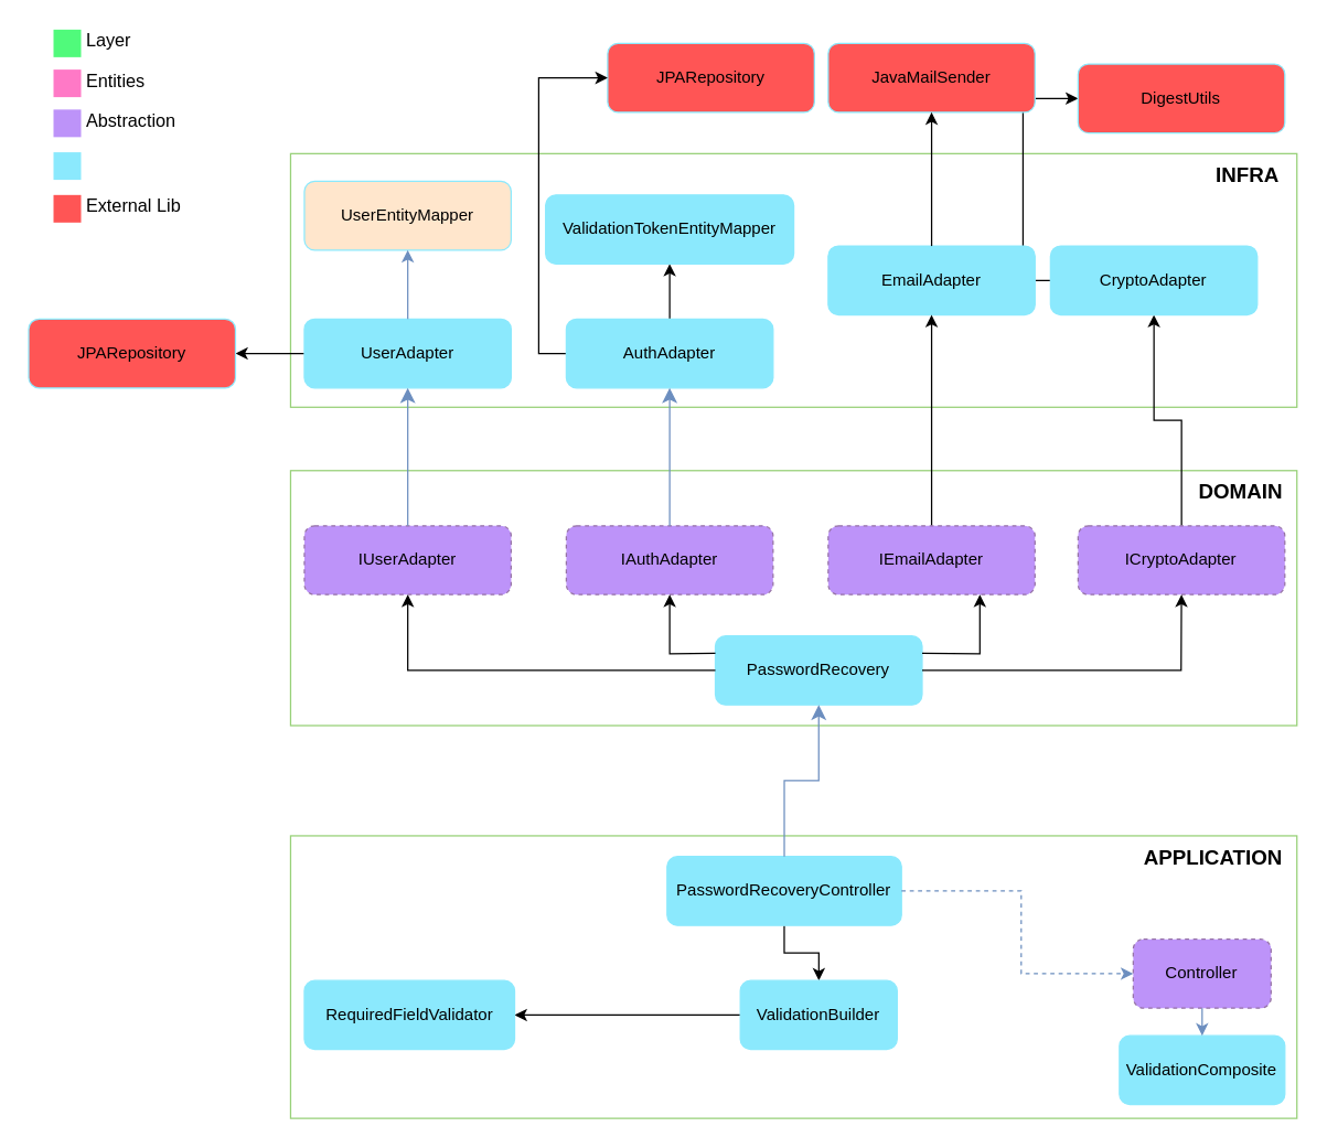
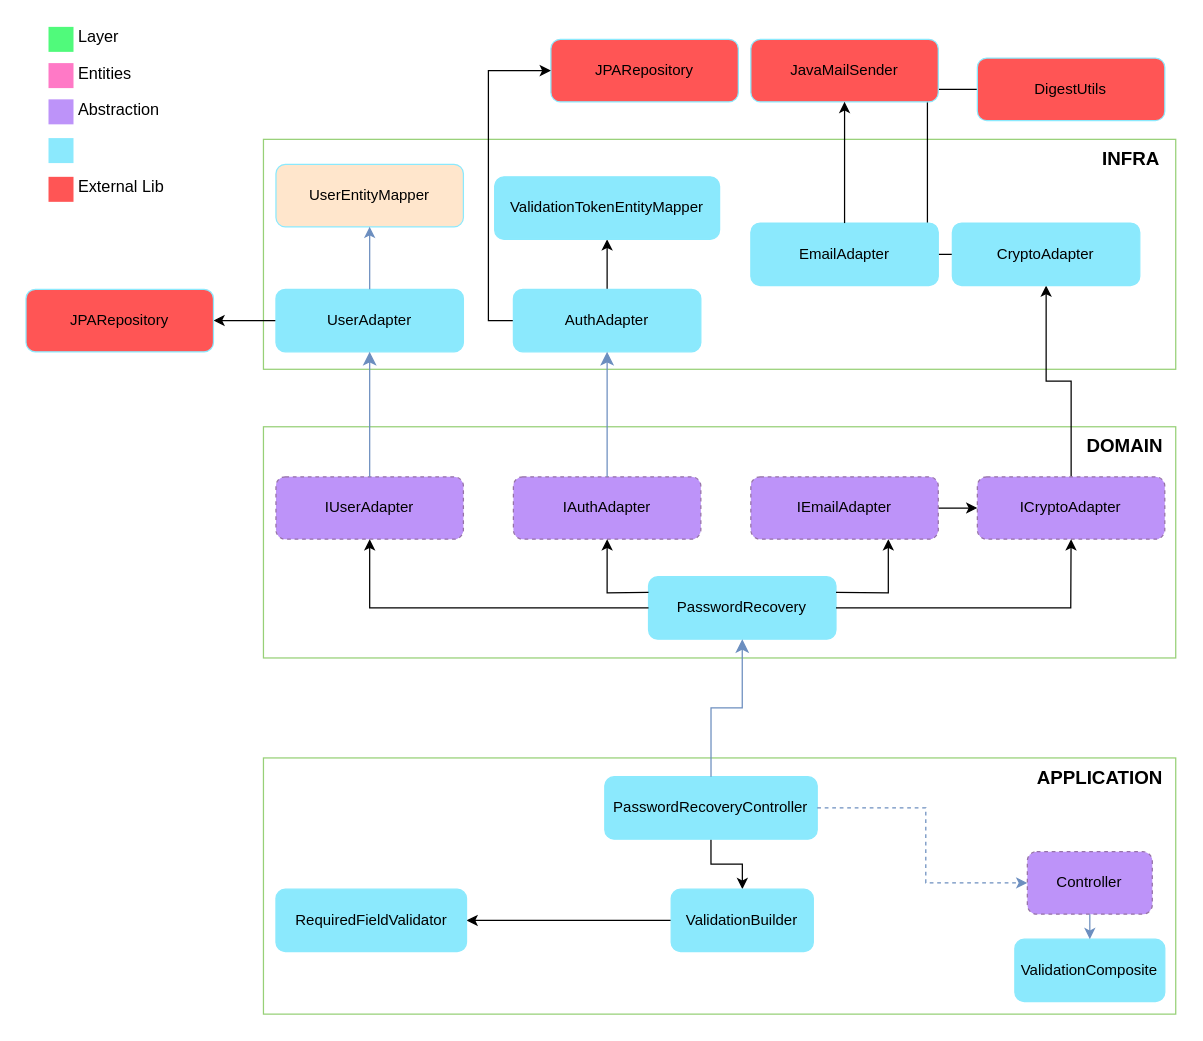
  <mxCell id="0" />
  <mxCell id="1" parent="0" />
  <mxCell id="2" value="" style="rounded=0;whiteSpace=wrap;html=1;strokeColor=#97D077;fillColor=none;" parent="1" vertex="1"><mxGeometry x="210" y="606" width="730" height="205" as="geometry" /></mxCell>
  <mxCell id="3" value="Controller" style="rounded=1;whiteSpace=wrap;html=1;strokeColor=#9673a6;fillColor=#BD93F9;dashed=1;" parent="1" vertex="1"><mxGeometry x="821.25" y="681" width="100" height="50" as="geometry" /></mxCell>
  <mxCell id="4" value="ValidationComposite" style="rounded=1;whiteSpace=wrap;html=1;strokeColor=#8BE9FD;fillColor=#8BE9FD;" parent="1" vertex="1"><mxGeometry x="811.25" y="751" width="120" height="50" as="geometry" /></mxCell>
  <mxCell id="5" value="" style="edgeStyle=orthogonalEdgeStyle;rounded=0;orthogonalLoop=1;jettySize=auto;html=1;" parent="1" source="6" target="29" edge="1"><mxGeometry relative="1" as="geometry" /></mxCell>
  <mxCell id="6" value="PasswordRecoveryController" style="rounded=1;whiteSpace=wrap;html=1;strokeColor=#8BE9FD;fillColor=#8BE9FD;" parent="1" vertex="1"><mxGeometry x="483.13" y="621" width="170" height="50" as="geometry" /></mxCell>
  <mxCell id="7" value="&lt;span style=&quot;font-size: 15px;&quot;&gt;&lt;b&gt;APPLICATION&lt;br&gt;&lt;/b&gt;&lt;/span&gt;" style="text;html=1;align=center;verticalAlign=middle;resizable=0;points=[];autosize=1;strokeColor=none;fillColor=none;" parent="1" vertex="1"><mxGeometry x="819" y="606" width="120" height="30" as="geometry" /></mxCell>
  <mxCell id="8" value="" style="rounded=0;whiteSpace=wrap;html=1;strokeColor=#97D077;fillColor=none;" parent="1" vertex="1"><mxGeometry x="210" y="341" width="730" height="185" as="geometry" /></mxCell>
  <mxCell id="9" value="&lt;span style=&quot;font-size: 15px;&quot;&gt;&lt;b&gt;DOMAIN&lt;/b&gt;&lt;/span&gt;" style="text;html=1;align=center;verticalAlign=middle;resizable=0;points=[];autosize=1;strokeColor=none;fillColor=none;" parent="1" vertex="1"><mxGeometry x="859" y="341" width="80" height="30" as="geometry" /></mxCell>
  <mxCell id="10" value="PasswordRecovery" style="rounded=1;whiteSpace=wrap;html=1;strokeColor=#8BE9FD;fillColor=#8BE9FD;" parent="1" vertex="1"><mxGeometry x="518.13" y="461" width="150" height="50" as="geometry" /></mxCell>
  <mxCell id="11" value="" style="rounded=0;whiteSpace=wrap;html=1;strokeColor=none;strokeWidth=3;fillColor=#FF79C6;fontSize=13;fontColor=#F8F8F2;align=right;" parent="1" vertex="1"><mxGeometry x="38" y="50" width="20" height="20" as="geometry" /></mxCell>
  <mxCell id="12" value="&lt;font color=&quot;#000000&quot;&gt;Entities&lt;/font&gt;" style="text;html=1;resizable=0;points=[];autosize=1;align=left;verticalAlign=middle;spacingTop=-4;fontSize=13;fontColor=#F8F8F2;" parent="1" vertex="1"><mxGeometry x="60" y="50" width="70" height="20" as="geometry" /></mxCell>
  <mxCell id="13" value="" style="rounded=0;whiteSpace=wrap;html=1;strokeColor=none;strokeWidth=3;fillColor=#BD93F9;fontSize=13;fontColor=#F8F8F2;align=right;" parent="1" vertex="1"><mxGeometry x="38" y="79" width="20" height="20" as="geometry" /></mxCell>
  <mxCell id="14" value="&lt;font color=&quot;#000000&quot;&gt;Abstraction&lt;/font&gt;" style="text;html=1;resizable=0;points=[];autosize=1;align=left;verticalAlign=middle;spacingTop=-4;fontSize=13;fontColor=#F8F8F2;" parent="1" vertex="1"><mxGeometry x="60" y="79" width="90" height="20" as="geometry" /></mxCell>
  <mxCell id="15" value="" style="rounded=0;whiteSpace=wrap;html=1;strokeColor=none;strokeWidth=3;fillColor=#8BE9FD;fontSize=13;fontColor=#F8F8F2;align=right;" parent="1" vertex="1"><mxGeometry x="38" y="110" width="20" height="20" as="geometry" /></mxCell>
  <mxCell id="16" value="" style="rounded=0;whiteSpace=wrap;html=1;strokeColor=none;strokeWidth=3;fillColor=#50FA7B;fontSize=13;fontColor=#F8F8F2;align=right;" parent="1" vertex="1"><mxGeometry x="38" y="21" width="20" height="20" as="geometry" /></mxCell>
  <mxCell id="17" value="&lt;font color=&quot;#000000&quot;&gt;Layer&lt;/font&gt;" style="text;html=1;resizable=0;points=[];autosize=1;align=left;verticalAlign=middle;spacingTop=-4;fontSize=13;fontColor=#F8F8F2;strokeColor=none;" parent="1" vertex="1"><mxGeometry x="60" y="21" width="60" height="20" as="geometry" /></mxCell>
  <mxCell id="18" value="" style="rounded=0;whiteSpace=wrap;html=1;strokeColor=none;strokeWidth=3;fillColor=#FF5555;fontSize=13;fontColor=#F8F8F2;align=right;" parent="1" vertex="1"><mxGeometry x="38" y="141" width="20" height="20" as="geometry" /></mxCell>
  <mxCell id="19" value="&lt;font color=&quot;#000000&quot;&gt;External Lib&lt;/font&gt;" style="text;html=1;resizable=0;points=[];autosize=1;align=left;verticalAlign=middle;spacingTop=-4;fontSize=13;fontColor=#F8F8F2;" parent="1" vertex="1"><mxGeometry x="60" y="141" width="90" height="20" as="geometry" /></mxCell>
  <mxCell id="20" value="IUserAdapter" style="rounded=1;whiteSpace=wrap;html=1;strokeColor=#9673a6;fillColor=#BD93F9;dashed=1;" parent="1" vertex="1"><mxGeometry x="220" y="381" width="150" height="50" as="geometry" /></mxCell>
  <mxCell id="21" value="" style="rounded=0;whiteSpace=wrap;html=1;strokeColor=#97D077;fillColor=default;" parent="1" vertex="1"><mxGeometry x="210" y="111" width="730" height="184" as="geometry" /></mxCell>
  <mxCell id="22" value="" style="edgeStyle=elbowEdgeStyle;elbow=vertical;endArrow=classic;html=1;curved=0;rounded=0;endSize=8;startSize=8;exitX=0.5;exitY=0;exitDx=0;exitDy=0;entryX=0.5;entryY=1;entryDx=0;entryDy=0;strokeColor=#6C8EBF;" parent="1" source="6" target="10" edge="1"><mxGeometry width="50" height="50" relative="1" as="geometry"><mxPoint x="700" y="461" as="sourcePoint" /><mxPoint x="750" y="411" as="targetPoint" /></mxGeometry></mxCell>
  <mxCell id="23" value="" style="edgeStyle=orthogonalEdgeStyle;rounded=0;orthogonalLoop=1;jettySize=auto;html=1;" edge="1" parent="1" source="24" target="56"><mxGeometry relative="1" as="geometry" /></mxCell>
  <mxCell id="24" value="UserAdapter" style="rounded=1;whiteSpace=wrap;html=1;strokeColor=#8BE9FD;fillColor=#8BE9FD;" parent="1" vertex="1"><mxGeometry x="220" y="231" width="150" height="50" as="geometry" /></mxCell>
  <mxCell id="25" value="&lt;b style=&quot;border-color: var(--border-color);&quot;&gt;&lt;font style=&quot;border-color: var(--border-color); font-size: 15px;&quot;&gt;INFRA&lt;br&gt;&lt;/font&gt;&lt;/b&gt;" style="text;html=1;align=center;verticalAlign=middle;resizable=0;points=[];autosize=1;strokeColor=none;fillColor=none;" parent="1" vertex="1"><mxGeometry x="869" y="111" width="70" height="30" as="geometry" /></mxCell>
  <mxCell id="26" value="UserEntityMapper" style="rounded=1;whiteSpace=wrap;html=1;strokeColor=#8BE9FD;fillColor=#ffe6cc;" parent="1" vertex="1"><mxGeometry x="220" y="131" width="150" height="50" as="geometry" /></mxCell>
  <mxCell id="27" value="" style="endArrow=classic;html=1;rounded=0;entryX=0.5;entryY=1;entryDx=0;entryDy=0;fillColor=#dae8fc;strokeColor=#6c8ebf;exitX=0.5;exitY=0;exitDx=0;exitDy=0;" parent="1" source="24" target="26" edge="1"><mxGeometry width="50" height="50" relative="1" as="geometry"><mxPoint x="603.12" y="271" as="sourcePoint" /><mxPoint x="603.12" y="171" as="targetPoint" /></mxGeometry></mxCell>
  <mxCell id="28" value="" style="edgeStyle=orthogonalEdgeStyle;rounded=0;orthogonalLoop=1;jettySize=auto;html=1;entryX=1;entryY=0.5;entryDx=0;entryDy=0;" edge="1" parent="1" source="29" target="30"><mxGeometry relative="1" as="geometry"><mxPoint x="456.25" y="736" as="targetPoint" /></mxGeometry></mxCell>
  <mxCell id="29" value="ValidationBuilder" style="rounded=1;whiteSpace=wrap;html=1;strokeColor=#8BE9FD;fillColor=#8BE9FD;" parent="1" vertex="1"><mxGeometry x="536.25" y="711" width="113.75" height="50" as="geometry" /></mxCell>
  <mxCell id="30" value="RequiredFieldValidator" style="rounded=1;whiteSpace=wrap;html=1;strokeColor=#8BE9FD;fillColor=#8BE9FD;" parent="1" vertex="1"><mxGeometry x="220" y="711" width="152.5" height="50" as="geometry" /></mxCell>
  <mxCell id="31" value="" style="endArrow=classic;html=1;rounded=0;exitX=1;exitY=0.5;exitDx=0;exitDy=0;entryX=0;entryY=0.5;entryDx=0;entryDy=0;dashed=1;fillColor=#dae8fc;strokeColor=#6c8ebf;" parent="1" source="6" target="3" edge="1"><mxGeometry width="50" height="50" relative="1" as="geometry"><mxPoint x="850" y="811" as="sourcePoint" /><mxPoint x="900" y="761" as="targetPoint" /><Array as="points"><mxPoint x="740" y="646" /><mxPoint x="740" y="706" /></Array></mxGeometry></mxCell>
  <mxCell id="32" value="" style="endArrow=classic;html=1;rounded=0;exitX=0.5;exitY=1;exitDx=0;exitDy=0;entryX=0.5;entryY=0;entryDx=0;entryDy=0;fillColor=#dae8fc;strokeColor=#6c8ebf;" parent="1" source="3" target="4" edge="1"><mxGeometry width="50" height="50" relative="1" as="geometry"><mxPoint x="730" y="811" as="sourcePoint" /><mxPoint x="780" y="761" as="targetPoint" /></mxGeometry></mxCell>
  <mxCell id="33" value="" style="edgeStyle=elbowEdgeStyle;elbow=vertical;endArrow=classic;html=1;curved=0;rounded=0;endSize=8;startSize=8;entryX=0.5;entryY=1;entryDx=0;entryDy=0;strokeColor=#6C8EBF;exitX=0.5;exitY=0;exitDx=0;exitDy=0;" parent="1" source="20" target="24" edge="1"><mxGeometry width="50" height="50" relative="1" as="geometry"><mxPoint x="711.28" y="339" as="sourcePoint" /><mxPoint x="711.28" y="281" as="targetPoint" /></mxGeometry></mxCell>
  <mxCell id="34" value="JPARepository" style="rounded=1;whiteSpace=wrap;html=1;strokeColor=#8BE9FD;fillColor=#FF5555;" parent="1" vertex="1"><mxGeometry x="440" y="31" width="150" height="50" as="geometry" /></mxCell>
  <mxCell id="35" value="IAuthAdapter" style="rounded=1;whiteSpace=wrap;html=1;strokeColor=#9673a6;fillColor=#BD93F9;dashed=1;" parent="1" vertex="1"><mxGeometry x="410" y="381" width="150" height="50" as="geometry" /></mxCell>
  <mxCell id="36" value="" style="edgeStyle=orthogonalEdgeStyle;rounded=0;orthogonalLoop=1;jettySize=auto;html=1;" parent="1" source="38" target="44" edge="1"><mxGeometry relative="1" as="geometry" /></mxCell>
  <mxCell id="37" value="" style="edgeStyle=orthogonalEdgeStyle;rounded=0;orthogonalLoop=1;jettySize=auto;html=1;entryX=0;entryY=0.5;entryDx=0;entryDy=0;exitX=0;exitY=0.5;exitDx=0;exitDy=0;" edge="1" parent="1" source="38" target="34"><mxGeometry relative="1" as="geometry" /></mxCell>
  <mxCell id="38" value="AuthAdapter" style="rounded=1;whiteSpace=wrap;html=1;strokeColor=#8BE9FD;fillColor=#8BE9FD;" parent="1" vertex="1"><mxGeometry x="410" y="231" width="150" height="50" as="geometry" /></mxCell>
  <mxCell id="39" value="" style="edgeStyle=elbowEdgeStyle;elbow=vertical;endArrow=classic;html=1;curved=0;rounded=0;endSize=8;startSize=8;entryX=0.5;entryY=1;entryDx=0;entryDy=0;strokeColor=#6C8EBF;exitX=0.5;exitY=0;exitDx=0;exitDy=0;" parent="1" source="35" target="38" edge="1"><mxGeometry width="50" height="50" relative="1" as="geometry"><mxPoint x="615" y="361" as="sourcePoint" /><mxPoint x="574" y="291" as="targetPoint" /></mxGeometry></mxCell>
  <mxCell id="40" value="" style="edgeStyle=orthogonalEdgeStyle;rounded=0;orthogonalLoop=1;jettySize=auto;html=1;" parent="1" edge="1"><mxGeometry relative="1" as="geometry"><mxPoint x="675" y="141" as="sourcePoint" /></mxGeometry></mxCell>
  <mxCell id="41" value="" style="edgeStyle=orthogonalEdgeStyle;rounded=0;orthogonalLoop=1;jettySize=auto;html=1;" parent="1" edge="1"><mxGeometry relative="1" as="geometry"><mxPoint x="675" y="20" as="targetPoint" /></mxGeometry></mxCell>
  <mxCell id="42" value="" style="edgeStyle=orthogonalEdgeStyle;rounded=0;orthogonalLoop=1;jettySize=auto;html=1;" parent="1" source="43" target="46" edge="1"><mxGeometry relative="1" as="geometry" /></mxCell>
  <mxCell id="43" value="ICryptoAdapter" style="rounded=1;whiteSpace=wrap;html=1;strokeColor=#9673a6;fillColor=#BD93F9;dashed=1;" parent="1" vertex="1"><mxGeometry x="781.25" y="381" width="150" height="50" as="geometry" /></mxCell>
  <mxCell id="44" value="ValidationTokenEntityMapper" style="rounded=1;whiteSpace=wrap;html=1;strokeColor=#8BE9FD;fillColor=#8BE9FD;" parent="1" vertex="1"><mxGeometry x="395" y="141" width="180" height="50" as="geometry" /></mxCell>
- <mxCell id="45" value="" style="edgeStyle=orthogonalEdgeStyle;rounded=0;orthogonalLoop=1;jettySize=auto;html=1;entryX=0;entryY=0.5;entryDx=0;entryDy=0;exitX=0;exitY=0.5;exitDx=0;exitDy=0;" edge="1" parent="1" source="46" target="57"><mxGeometry relative="1" as="geometry" /></mxCell>
+ <mxCell id="45" value="" style="edgeStyle=orthogonalEdgeStyle;rounded=0;orthogonalLoop=1;jettySize=auto;html=1;entryX=0;entryY=0.5;entryDx=0;entryDy=0;exitX=0;exitY=0.5;exitDx=0;exitDy=0;endArrow=none;" edge="1" parent="1" source="46" target="57"><mxGeometry relative="1" as="geometry" /></mxCell>
  <mxCell id="46" value="CryptoAdapter" style="rounded=1;whiteSpace=wrap;html=1;strokeColor=#8BE9FD;fillColor=#8BE9FD;" parent="1" vertex="1"><mxGeometry x="761.25" y="178" width="150" height="50" as="geometry" /></mxCell>
  <mxCell id="47" value="EmailAdapter" style="rounded=1;whiteSpace=wrap;html=1;strokeColor=#8BE9FD;fillColor=#8BE9FD;" parent="1" vertex="1"><mxGeometry x="600" y="178" width="150" height="50" as="geometry" /></mxCell>
- <mxCell id="48" value="" style="edgeStyle=orthogonalEdgeStyle;rounded=0;orthogonalLoop=1;jettySize=auto;html=1;" parent="1" source="49" target="47" edge="1"><mxGeometry relative="1" as="geometry" /></mxCell>
+ <mxCell id="48" value="" style="edgeStyle=orthogonalEdgeStyle;rounded=0;orthogonalLoop=1;jettySize=auto;html=1;" parent="1" source="49" target="43" edge="1"><mxGeometry relative="1" as="geometry" /></mxCell>
  <mxCell id="49" value="IEmailAdapter" style="rounded=1;whiteSpace=wrap;html=1;strokeColor=#9673a6;fillColor=#BD93F9;dashed=1;" parent="1" vertex="1"><mxGeometry x="600" y="381" width="150" height="50" as="geometry" /></mxCell>
  <mxCell id="50" value="JavaMailSender" style="rounded=1;whiteSpace=wrap;html=1;strokeColor=#8BE9FD;fillColor=#FF5555;" parent="1" vertex="1"><mxGeometry x="600" y="31" width="150" height="50" as="geometry" /></mxCell>
  <mxCell id="51" value="" style="edgeStyle=orthogonalEdgeStyle;rounded=0;orthogonalLoop=1;jettySize=auto;html=1;entryX=0.5;entryY=1;entryDx=0;entryDy=0;exitX=0.5;exitY=0;exitDx=0;exitDy=0;" parent="1" source="47" target="50" edge="1"><mxGeometry relative="1" as="geometry"><mxPoint x="495" y="241" as="sourcePoint" /><mxPoint x="495" y="191" as="targetPoint" /></mxGeometry></mxCell>
  <mxCell id="52" value="" style="endArrow=classic;html=1;rounded=0;exitX=0;exitY=0.5;exitDx=0;exitDy=0;entryX=0.5;entryY=1;entryDx=0;entryDy=0;" parent="1" source="10" target="20" edge="1"><mxGeometry width="50" height="50" relative="1" as="geometry"><mxPoint x="420" y="281" as="sourcePoint" /><mxPoint x="470" y="231" as="targetPoint" /><Array as="points"><mxPoint x="295" y="486" /></Array></mxGeometry></mxCell>
  <mxCell id="53" value="" style="endArrow=classic;html=1;rounded=0;exitX=0;exitY=0.25;exitDx=0;exitDy=0;entryX=0.5;entryY=1;entryDx=0;entryDy=0;" parent="1" source="10" edge="1" target="35"><mxGeometry width="50" height="50" relative="1" as="geometry"><mxPoint x="480" y="480.6" as="sourcePoint" /><mxPoint x="480" y="441" as="targetPoint" /><Array as="points"><mxPoint x="485" y="474" /></Array></mxGeometry></mxCell>
  <mxCell id="54" value="" style="endArrow=classic;html=1;rounded=0;exitX=1;exitY=0.5;exitDx=0;exitDy=0;entryX=0.5;entryY=1;entryDx=0;entryDy=0;" parent="1" source="10" target="43" edge="1"><mxGeometry width="50" height="50" relative="1" as="geometry"><mxPoint x="940" y="496" as="sourcePoint" /><mxPoint x="729" y="421" as="targetPoint" /><Array as="points"><mxPoint x="856" y="486" /></Array></mxGeometry></mxCell>
  <mxCell id="55" value="" style="endArrow=classic;html=1;rounded=0;exitX=1;exitY=0.25;exitDx=0;exitDy=0;" parent="1" source="10" edge="1"><mxGeometry width="50" height="50" relative="1" as="geometry"><mxPoint x="678" y="496" as="sourcePoint" /><mxPoint x="710" y="431" as="targetPoint" /><Array as="points"><mxPoint x="710" y="474" /></Array></mxGeometry></mxCell>
  <mxCell id="56" value="JPARepository" style="rounded=1;whiteSpace=wrap;html=1;strokeColor=#8BE9FD;fillColor=#FF5555;" vertex="1" parent="1"><mxGeometry x="20" y="231" width="150" height="50" as="geometry" /></mxCell>
  <mxCell id="57" value="DigestUtils" style="rounded=1;whiteSpace=wrap;html=1;strokeColor=#8BE9FD;fillColor=#FF5555;" vertex="1" parent="1"><mxGeometry x="781.25" y="46" width="150" height="50" as="geometry" /></mxCell>
